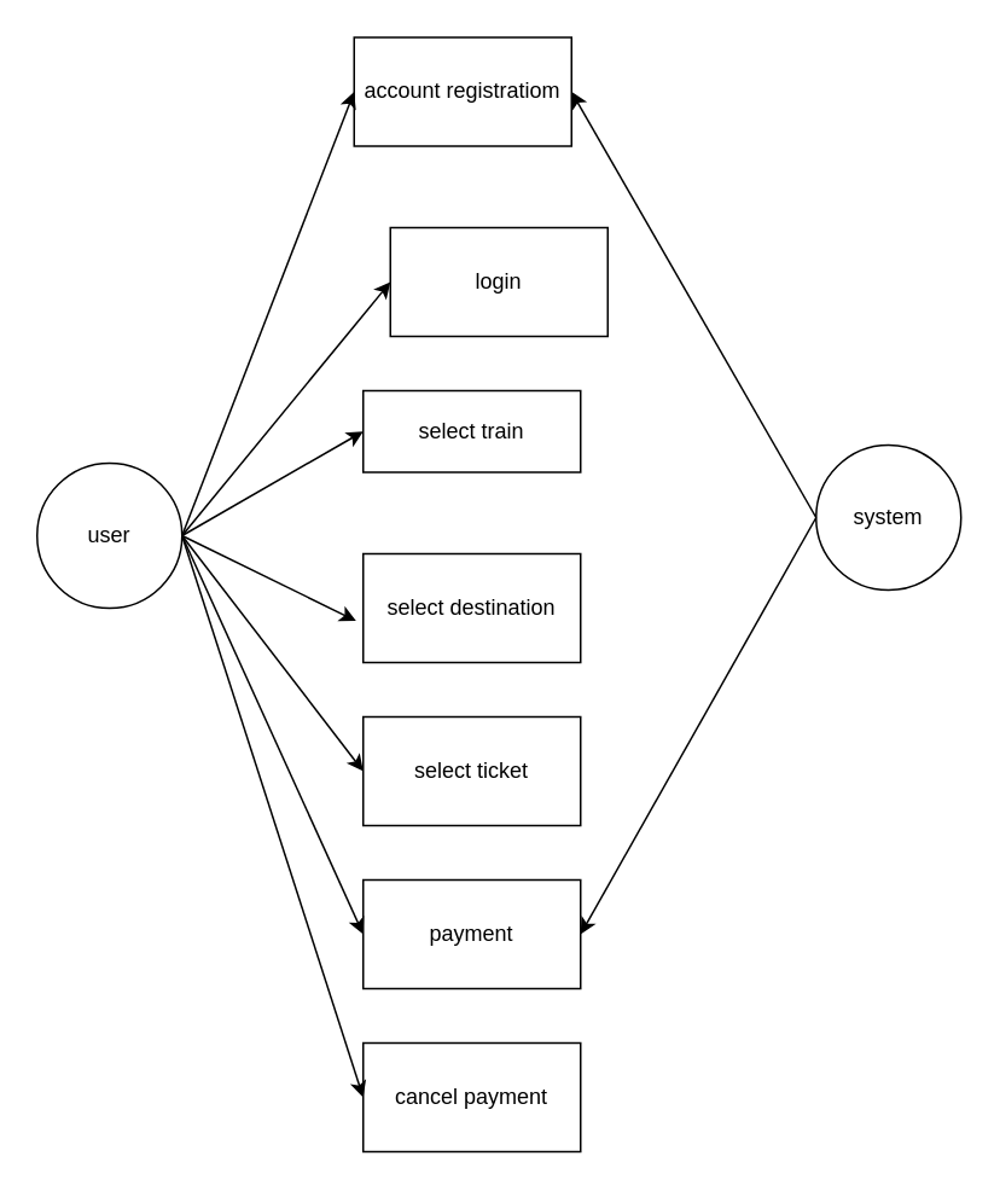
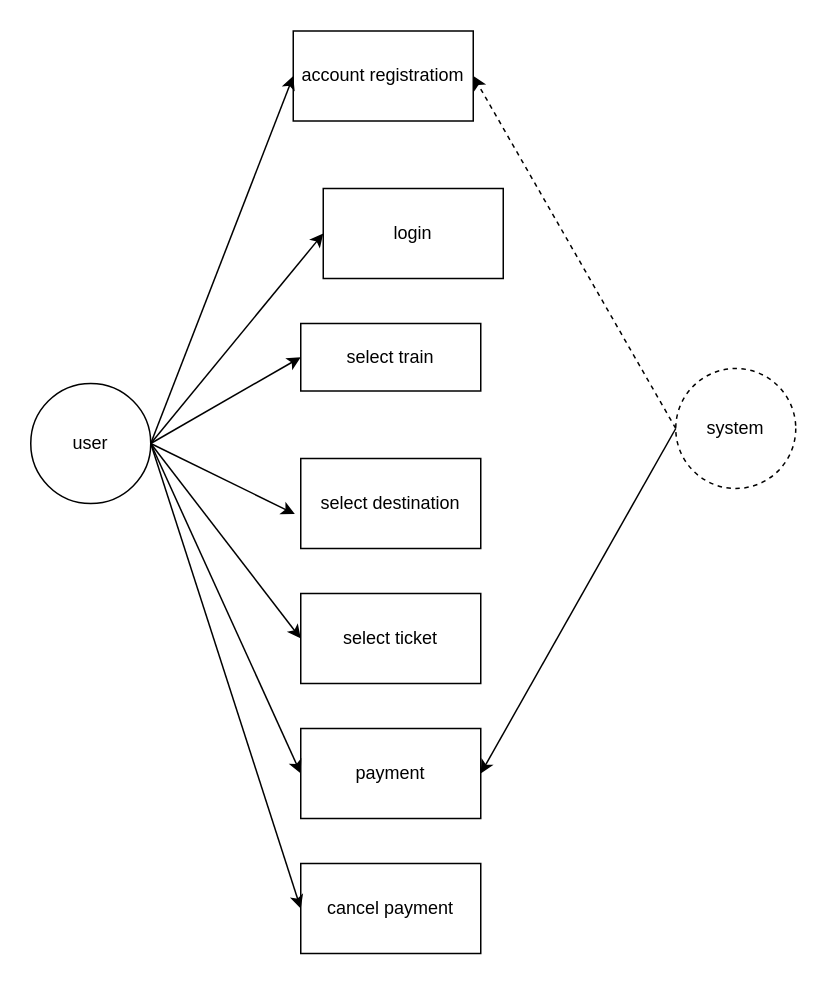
  <mxCell id="0" />
  <mxCell id="1" parent="0" />
  <mxCell id="2" value="user" style="ellipse;whiteSpace=wrap;html=1;aspect=fixed;" vertex="1" parent="1"><mxGeometry x="20" y="255" width="80" height="80" as="geometry" /></mxCell>
  <mxCell id="3" value="account registratiom" style="rounded=0;whiteSpace=wrap;html=1;" vertex="1" parent="1"><mxGeometry x="195" y="20" width="120" height="60" as="geometry" /></mxCell>
  <mxCell id="4" value="login" style="rounded=0;whiteSpace=wrap;html=1;" vertex="1" parent="1"><mxGeometry x="215" y="125" width="120" height="60" as="geometry" /></mxCell>
  <mxCell id="5" value="select train" style="rounded=0;whiteSpace=wrap;html=1;" vertex="1" parent="1"><mxGeometry x="200" y="215" width="120" height="45" as="geometry" /></mxCell>
  <mxCell id="6" value="select ticket" style="rounded=0;whiteSpace=wrap;html=1;" vertex="1" parent="1"><mxGeometry x="200" y="395" width="120" height="60" as="geometry" /></mxCell>
  <mxCell id="7" value="payment" style="rounded=0;whiteSpace=wrap;html=1;" vertex="1" parent="1"><mxGeometry x="200" y="485" width="120" height="60" as="geometry" /></mxCell>
  <mxCell id="8" value="cancel payment" style="rounded=0;whiteSpace=wrap;html=1;" vertex="1" parent="1"><mxGeometry x="200" y="575" width="120" height="60" as="geometry" /></mxCell>
  <mxCell id="9" value="" style="endArrow=classic;html=1;rounded=0;exitX=1;exitY=0.5;exitDx=0;exitDy=0;entryX=0;entryY=0.5;entryDx=0;entryDy=0;" edge="1" parent="1" source="2" target="3"><mxGeometry width="50" height="50" relative="1" as="geometry"><mxPoint x="390" y="395" as="sourcePoint" /><mxPoint x="440" y="345" as="targetPoint" /></mxGeometry></mxCell>
  <mxCell id="10" value="" style="endArrow=classic;html=1;rounded=0;exitX=1;exitY=0.5;exitDx=0;exitDy=0;entryX=0;entryY=0.5;entryDx=0;entryDy=0;" edge="1" parent="1" source="2" target="4"><mxGeometry width="50" height="50" relative="1" as="geometry"><mxPoint x="390" y="285" as="sourcePoint" /><mxPoint x="440" as="targetPoint" y="235" /></mxGeometry></mxCell>
  <mxCell id="11" value="" style="endArrow=classic;html=1;rounded=0;exitX=1;exitY=0.5;exitDx=0;exitDy=0;entryX=0;entryY=0.5;entryDx=0;entryDy=0;" edge="1" parent="1" source="2" target="5"><mxGeometry width="50" height="50" relative="1" as="geometry"><mxPoint x="390" y="285" as="sourcePoint" /><mxPoint x="440" as="targetPoint" y="235" /></mxGeometry></mxCell>
  <mxCell id="12" value="" style="endArrow=classic;html=1;rounded=0;exitX=1;exitY=0.5;exitDx=0;exitDy=0;entryX=0;entryY=0.5;entryDx=0;entryDy=0;" edge="1" parent="1" source="2" target="6"><mxGeometry width="50" height="50" relative="1" as="geometry"><mxPoint x="100" y="335" as="sourcePoint" /><mxPoint x="440" y="275" as="targetPoint" /></mxGeometry></mxCell>
  <mxCell id="13" value="" style="endArrow=classic;html=1;rounded=0;exitX=1;exitY=0.5;exitDx=0;exitDy=0;entryX=0;entryY=0.5;entryDx=0;entryDy=0;" edge="1" parent="1" source="2" target="7"><mxGeometry width="50" height="50" relative="1" as="geometry"><mxPoint x="100" y="335" as="sourcePoint" /><mxPoint x="440" y="275" as="targetPoint" /></mxGeometry></mxCell>
  <mxCell id="14" value="select destination" style="rounded=0;whiteSpace=wrap;html=1;" vertex="1" parent="1"><mxGeometry x="200" y="305" width="120" height="60" as="geometry" /></mxCell>
  <mxCell id="15" value="" style="endArrow=classic;html=1;rounded=0;exitX=1;exitY=0.5;exitDx=0;exitDy=0;entryX=-0.033;entryY=0.617;entryDx=0;entryDy=0;entryPerimeter=0;" edge="1" parent="1" source="2" target="14"><mxGeometry width="50" height="50" relative="1" as="geometry"><mxPoint x="390" y="425" as="sourcePoint" /><mxPoint x="440" y="375" as="targetPoint" /></mxGeometry></mxCell>
  <mxCell id="16" value="" style="endArrow=classic;html=1;rounded=0;exitX=1;exitY=0.5;exitDx=0;exitDy=0;entryX=0;entryY=0.5;entryDx=0;entryDy=0;" edge="1" parent="1" source="2" target="8"><mxGeometry width="50" height="50" relative="1" as="geometry"><mxPoint x="180" y="385" as="sourcePoint" /><mxPoint x="440" y="375" as="targetPoint" /></mxGeometry></mxCell>
- <mxCell id="17" value="system" style="ellipse;whiteSpace=wrap;html=1;aspect=fixed;" vertex="1" parent="1"><mxGeometry x="450" y="245" width="80" height="80" as="geometry" /></mxCell>
- <mxCell id="18" value="" style="endArrow=classic;html=1;rounded=0;exitX=0;exitY=0.5;exitDx=0;exitDy=0;entryX=1;entryY=0.5;entryDx=0;entryDy=0;" edge="1" parent="1" source="17" target="3"><mxGeometry width="50" height="50" relative="1" as="geometry"><mxPoint x="390" y="325" as="sourcePoint" /><mxPoint x="340" y="165" as="targetPoint" /></mxGeometry></mxCell>
+ <mxCell id="17" value="system" style="ellipse;whiteSpace=wrap;html=1;aspect=fixed;dashed=1;" vertex="1" parent="1"><mxGeometry x="450" y="245" width="80" height="80" as="geometry" /></mxCell>
+ <mxCell id="18" value="" style="endArrow=classic;html=1;rounded=0;exitX=0;exitY=0.5;exitDx=0;exitDy=0;entryX=1;entryY=0.5;entryDx=0;entryDy=0;dashed=1;" edge="1" parent="1" source="17" target="3"><mxGeometry width="50" height="50" relative="1" as="geometry"><mxPoint x="390" y="325" as="sourcePoint" /><mxPoint x="340" y="165" as="targetPoint" /></mxGeometry></mxCell>
  <mxCell id="19" value="" style="endArrow=classic;html=1;rounded=0;entryX=1;entryY=0.5;entryDx=0;entryDy=0;exitX=0;exitY=0.5;exitDx=0;exitDy=0;" edge="1" parent="1" source="17" target="7"><mxGeometry width="50" height="50" relative="1" as="geometry"><mxPoint x="390" y="225" as="sourcePoint" /><mxPoint x="440" y="175" as="targetPoint" /></mxGeometry></mxCell>
